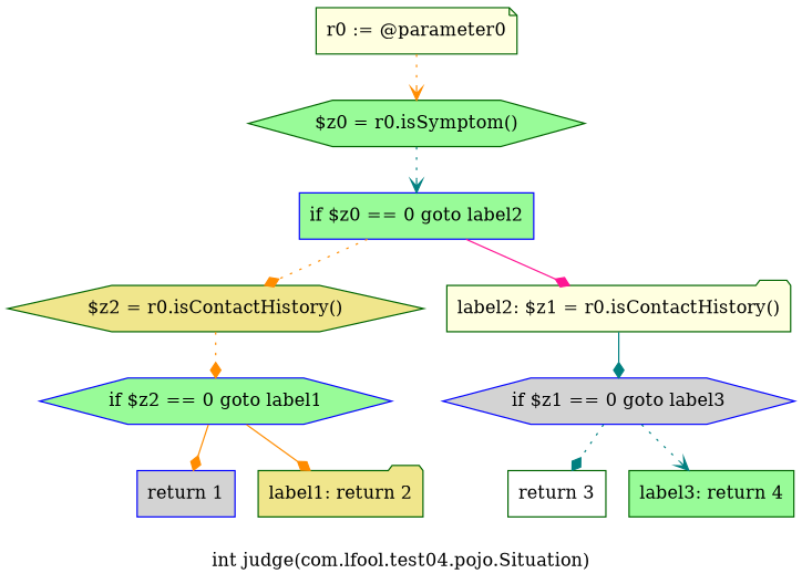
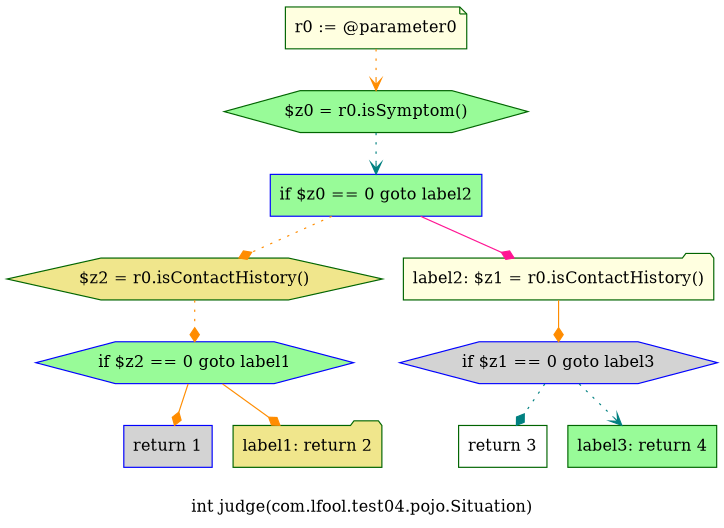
  digraph {
    label="int judge(com.lfool.test04.pojo.Situation)"
    node [color=darkgreen fillcolor=palegreen shape=hexagon style=filled]
    edge [arrowhead=diamond color=darkorange style=dotted]
    n1 [fillcolor=lightyellow label="r0 := @parameter0" shape=note]
    n2 [label="$z0 = r0.isSymptom()"]
    n3 [color=blue label="if $z0 == 0 goto label2" shape=box]
    n4 [fillcolor=khaki label="$z2 = r0.isContactHistory()"]
    n5 [fillcolor=lightyellow label="label2: $z1 = r0.isContactHistory()" shape=folder]
    n6 [color=blue label="if $z2 == 0 goto label1"]
    n7 [color=blue fillcolor=lightgrey label="if $z1 == 0 goto label3"]
    n8 [color=blue fillcolor=lightgrey label="return 1" shape=box]
    n9 [fillcolor=khaki label="label1: return 2" shape=folder]
    n10 [fillcolor=white label="return 3" shape=box]
    n11 [label="label3: return 4" shape=box]
    n1 -> n2 [arrowhead=vee]
    n2 -> n3 [arrowhead=vee color=teal]
    n3 -> n4
    n3 -> n5 [color=deeppink style=solid]
    n4 -> n6
-   n5 -> n7 [color=teal style=solid]
+   n5 -> n7 [style=solid]
    n6 -> n8 [style=solid]
    n6 -> n9 [style=solid]
    n7 -> n10 [color=teal]
    n7 -> n11 [arrowhead=vee color=teal]
  }
